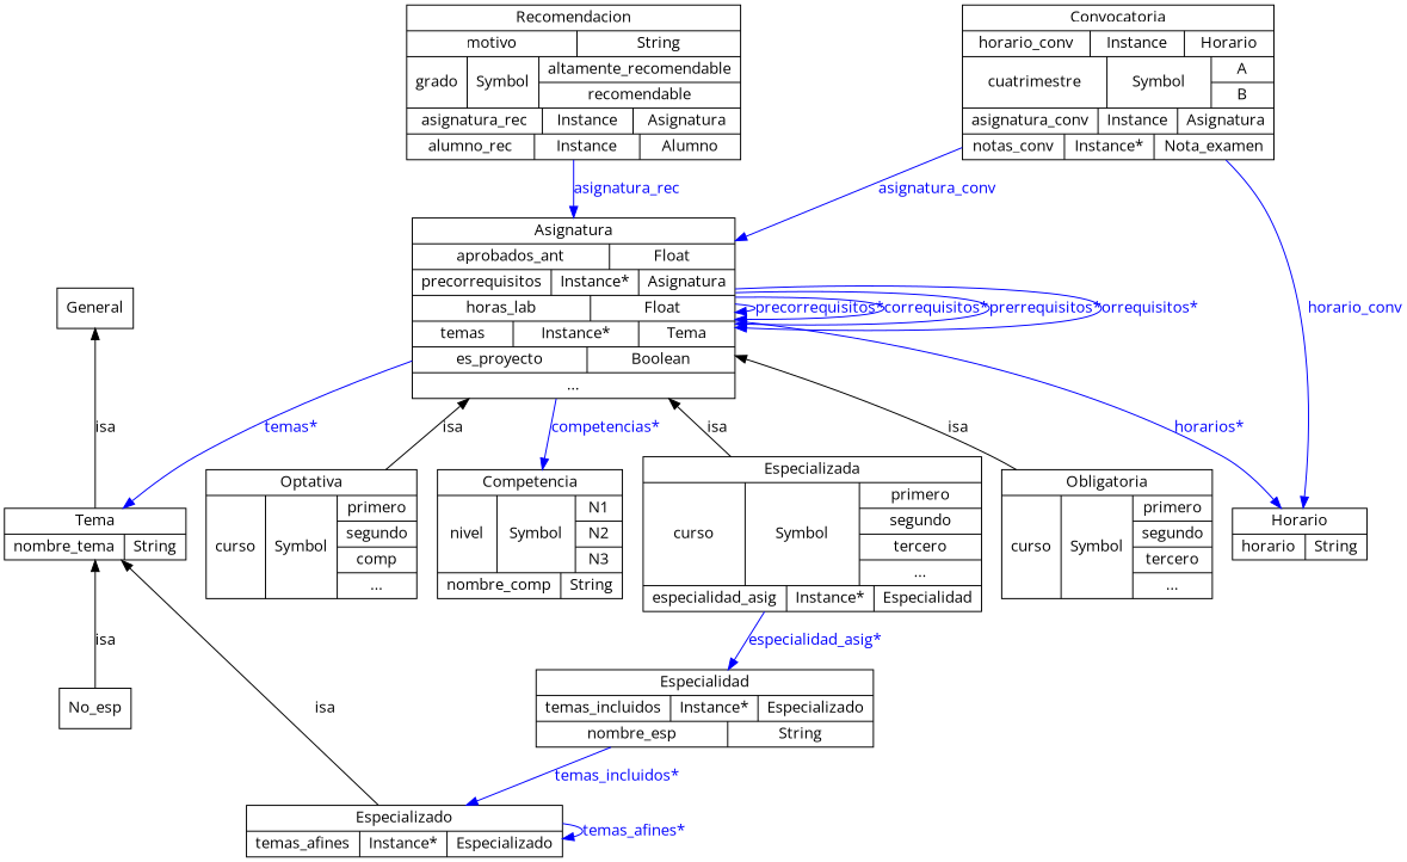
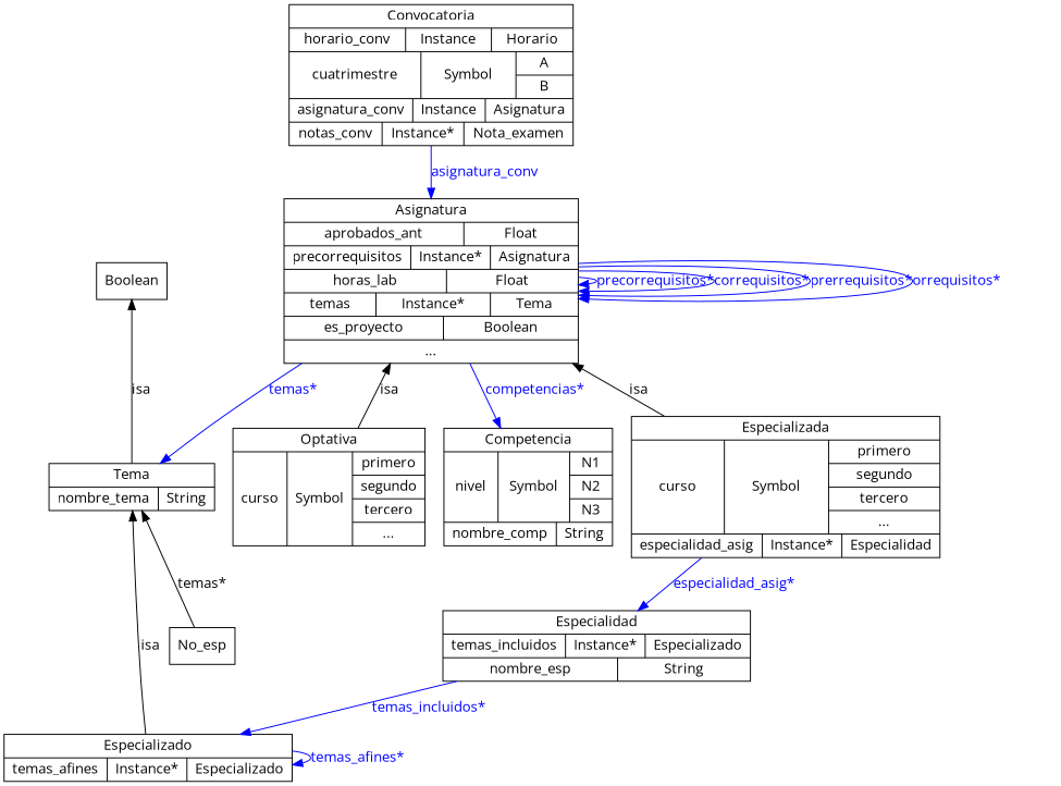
  digraph {
    fontname="Open Sans"
    node [color="0.0,0.0,0.0" fontcolor="0.0,0.0,0.0" fontname="Open Sans" shape=record]
    edge [color="0.6666667,1.0,1.0" fontcolor="0.6666667,1.0,1.0" fontname="Open Sans" style=filled]
-   n1 [label=General shape=box]
+   n1 [label=Boolean shape=box]
    n2 [label="{Tema|{nombre_tema|String}}"]
    n3 [label="{Especializado|{temas_afines|Instance*|{Especializado}}}"]
    n4 [label=No_esp shape=box]
    n5 [label="{Convocatoria|{horario_conv|Instance|{Horario}}|{cuatrimestre|Symbol|{A|B}}|{asignatura_conv|Instance|{Asignatura}}|{notas_conv|Instance*|{Nota_examen}}}"]
-   n6 [label="{Horario|{horario|String}}"]
    n7 [label="{Asignatura|{aprobados_ant|Float}|{precorrequisitos|Instance*|{Asignatura}}|{horas_lab|Float}|{temas|Instance*|{Tema}}|{es_proyecto|Boolean}|{...}}"]
-   n8 [label="{Optativa|{curso|Symbol|{primero|segundo|comp|...}}}"]
+   n8 [label="{Optativa|{curso|Symbol|{primero|segundo|tercero|...}}}"]
    n9 [label="{Competencia|{nivel|Symbol|{N1|N2|N3}}|{nombre_comp|String}}"]
    n10 [label="{Especializada|{curso|Symbol|{primero|segundo|tercero|...}}|{especialidad_asig|Instance*|{Especialidad}}}"]
-   n11 [label="{Obligatoria|{curso|Symbol|{primero|segundo|tercero|...}}}"]
    n12 [label="{Especialidad|{temas_incluidos|Instance*|{Especializado}}|{nombre_esp|String}}"]
-   n13 [label="{Recomendacion|{motivo|String}|{grado|Symbol|{altamente_recomendable|recomendable}}|{asignatura_rec|Instance|{Asignatura}}|{alumno_rec|Instance|{Alumno}}}"]
    n1 -> n2 [color="0.0,0.0,0.0" dir=back fontcolor="0.0,0.0,0.0" label=isa style=""]
    n2 -> n3 [color="0.0,0.0,0.0" dir=back fontcolor="0.0,0.0,0.0" label=isa style=""]
-   n2 -> n4 [color="0.0,0.0,0.0" dir=back fontcolor="0.0,0.0,0.0" label=isa style=""]
+   n2 -> n4 [color="0.0,0.0,0.0" dir=back fontcolor="0.0,0.0,0.0" label="temas*" style=""]
    n3 -> n3 [label="temas_afines*"]
-   n5 -> n6 [label=horario_conv]
    n5 -> n7 [label=asignatura_conv]
    n7 -> n2 [label="temas*"]
-   n7 -> n6 [label="horarios*"]
    n7 -> n7 [label="precorrequisitos*"]
    n7 -> n7 [label="correquisitos*"]
    n7 -> n7 [label="prerrequisitos*"]
    n7 -> n7 [label="orrequisitos*"]
    n7 -> n8 [color="0.0,0.0,0.0" dir=back fontcolor="0.0,0.0,0.0" label=isa style=""]
    n7 -> n9 [label="competencias*"]
    n7 -> n10 [color="0.0,0.0,0.0" dir=back fontcolor="0.0,0.0,0.0" label=isa style=""]
-   n7 -> n11 [color="0.0,0.0,0.0" dir=back fontcolor="0.0,0.0,0.0" label=isa style=""]
    n10 -> n12 [label="especialidad_asig*"]
    n12 -> n3 [label="temas_incluidos*"]
-   n13 -> n7 [label=asignatura_rec]
  }
